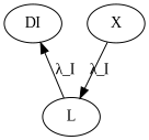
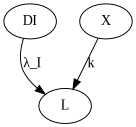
  digraph {
    fontname="Liberation Serif"
    node [fontname="Liberation Serif"]
    edge [fontname="Liberation Serif"]
    DI
    X
    L
    subgraph sub_1 {
      rank=same
      DI
      X
    }
-   X -> L [label="λ_I"]
-   L -> DI [label="λ_I"]
+   X -> L [label=k]
+   DI -> L [label="λ_I"]
  }
